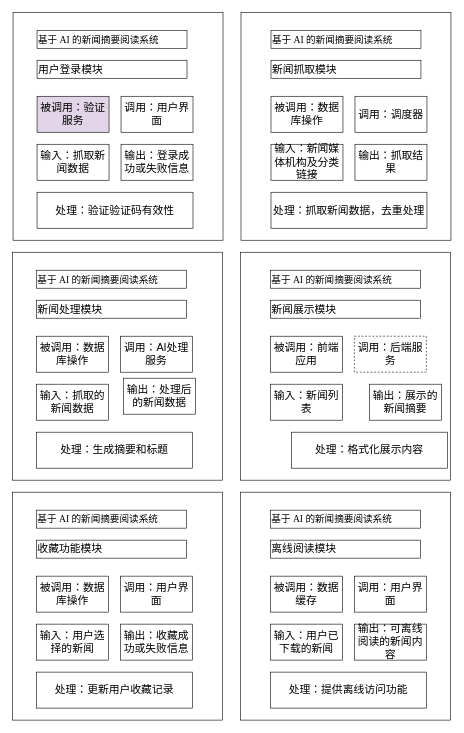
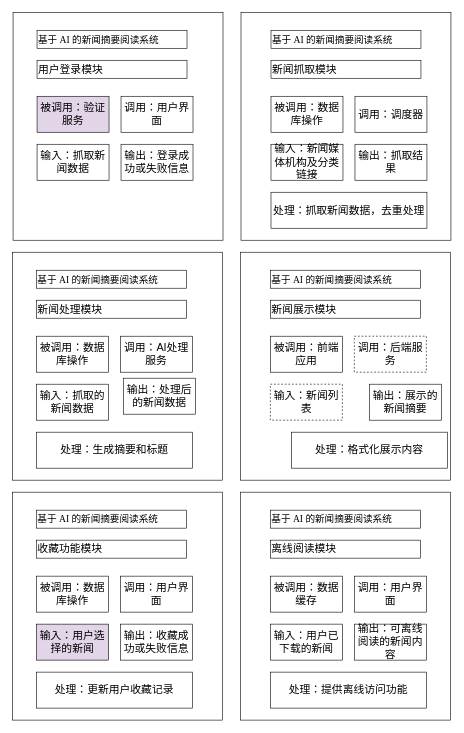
  <mxCell id="0" />
  <mxCell id="1" parent="0" />
  <mxCell id="2" value="" style="rounded=0;whiteSpace=wrap;html=1;fontSize=18;" vertex="1" parent="1"><mxGeometry x="21" y="20" width="350" height="380" as="geometry" /></mxCell>
  <mxCell id="3" value="&lt;p class=&quot;MsoNormal&quot; style=&quot;margin: 0pt 0pt 0.0pt; font-family: 等线; font-size: 10.5pt;&quot;&gt;&lt;span style=&quot;font-family: 宋体; font-size: 12pt;&quot;&gt;&lt;font face=&quot;宋体&quot;&gt;基于&lt;/font&gt; AI 的新闻摘要&lt;/span&gt;&lt;span style=&quot;font-family: 宋体; font-size: 12pt;&quot;&gt;阅读&lt;/span&gt;&lt;span style=&quot;font-family: 宋体; font-size: 12pt;&quot;&gt;系统&lt;/span&gt;&lt;/p&gt;" style="rounded=0;whiteSpace=wrap;html=1;fontSize=18;align=left;" vertex="1" parent="1"><mxGeometry x="61" y="50" width="250" height="30" as="geometry" /></mxCell>
  <mxCell id="4" value="用户登录模块" style="rounded=0;whiteSpace=wrap;html=1;fontSize=18;align=left;" vertex="1" parent="1"><mxGeometry x="61" y="100" width="250" height="30" as="geometry" /></mxCell>
  <mxCell id="5" value="被调用：验证服务" style="rounded=0;whiteSpace=wrap;html=1;fontSize=18;fillColor=#e1d5e7;" vertex="1" parent="1"><mxGeometry x="61" y="160" width="120" height="60" as="geometry" /></mxCell>
  <mxCell id="6" value="调用：用户界面" style="rounded=0;whiteSpace=wrap;html=1;fontSize=18;" vertex="1" parent="1"><mxGeometry x="201" y="160" width="120" height="60" as="geometry" /></mxCell>
  <mxCell id="7" value="输入：抓取新闻数据" style="rounded=0;whiteSpace=wrap;html=1;fontSize=18;" vertex="1" parent="1"><mxGeometry x="61" y="240" width="120" height="60" as="geometry" /></mxCell>
  <mxCell id="8" value="输出：登录成功或失败信息" style="rounded=0;whiteSpace=wrap;html=1;fontSize=18;" vertex="1" parent="1"><mxGeometry x="201" y="240" width="120" height="60" as="geometry" /></mxCell>
- <mxCell id="9" value="处理：验证验证码有效性" style="rounded=0;whiteSpace=wrap;html=1;fontSize=18;" vertex="1" parent="1"><mxGeometry x="61" y="320" width="260" height="60" as="geometry" /></mxCell>
  <mxCell id="10" value="" style="rounded=0;whiteSpace=wrap;html=1;fontSize=18;" vertex="1" parent="1"><mxGeometry x="401" y="20" width="350" height="380" as="geometry" /></mxCell>
  <mxCell id="11" value="&lt;p class=&quot;MsoNormal&quot; style=&quot;margin: 0pt 0pt 0.0pt; font-family: 等线; font-size: 10.5pt;&quot;&gt;&lt;span style=&quot;font-family: 宋体; font-size: 12pt;&quot;&gt;&lt;font face=&quot;宋体&quot;&gt;基于&lt;/font&gt; AI 的新闻摘要&lt;/span&gt;&lt;span style=&quot;font-family: 宋体; font-size: 12pt;&quot;&gt;阅读&lt;/span&gt;&lt;span style=&quot;font-family: 宋体; font-size: 12pt;&quot;&gt;系统&lt;/span&gt;&lt;/p&gt;" style="rounded=0;whiteSpace=wrap;html=1;fontSize=18;align=left;" vertex="1" parent="1"><mxGeometry x="451" y="50" width="250" height="30" as="geometry" /></mxCell>
  <mxCell id="12" value="新闻抓取模块" style="rounded=0;whiteSpace=wrap;html=1;fontSize=18;align=left;" vertex="1" parent="1"><mxGeometry x="451" y="100" width="250" height="30" as="geometry" /></mxCell>
  <mxCell id="13" value="被调用：数据库操作" style="rounded=0;whiteSpace=wrap;html=1;fontSize=18;" vertex="1" parent="1"><mxGeometry x="451" y="160" width="120" height="60" as="geometry" /></mxCell>
  <mxCell id="14" value="调用：调度器" style="rounded=0;whiteSpace=wrap;html=1;fontSize=18;" vertex="1" parent="1"><mxGeometry x="591" y="160" width="120" height="60" as="geometry" /></mxCell>
  <mxCell id="15" value="输入：新闻媒体机构及分类链接" style="rounded=0;whiteSpace=wrap;html=1;fontSize=18;" vertex="1" parent="1"><mxGeometry x="451" y="240" width="120" height="60" as="geometry" /></mxCell>
  <mxCell id="16" value="输出：抓取结果" style="rounded=0;whiteSpace=wrap;html=1;fontSize=18;" vertex="1" parent="1"><mxGeometry x="591" y="240" width="120" height="60" as="geometry" /></mxCell>
  <mxCell id="17" value="处理：抓取新闻数据，去重处理" style="rounded=0;whiteSpace=wrap;html=1;fontSize=18;" vertex="1" parent="1"><mxGeometry x="451" y="320" width="260" height="60" as="geometry" /></mxCell>
  <mxCell id="18" value="" style="rounded=0;whiteSpace=wrap;html=1;fontSize=18;" vertex="1" parent="1"><mxGeometry x="20" y="420" width="350" height="380" as="geometry" /></mxCell>
  <mxCell id="19" value="&lt;p class=&quot;MsoNormal&quot; style=&quot;margin: 0pt 0pt 0.0pt; font-family: 等线; font-size: 10.5pt;&quot;&gt;&lt;span style=&quot;font-family: 宋体; font-size: 12pt;&quot;&gt;&lt;font face=&quot;宋体&quot;&gt;基于&lt;/font&gt; AI 的新闻摘要&lt;/span&gt;&lt;span style=&quot;font-family: 宋体; font-size: 12pt;&quot;&gt;阅读&lt;/span&gt;&lt;span style=&quot;font-family: 宋体; font-size: 12pt;&quot;&gt;系统&lt;/span&gt;&lt;/p&gt;" style="rounded=0;whiteSpace=wrap;html=1;fontSize=18;align=left;" vertex="1" parent="1"><mxGeometry x="60" y="450" width="250" height="30" as="geometry" /></mxCell>
  <mxCell id="20" value="新闻处理模块" style="rounded=0;whiteSpace=wrap;html=1;fontSize=18;align=left;" vertex="1" parent="1"><mxGeometry x="60" y="500" width="250" height="30" as="geometry" /></mxCell>
  <mxCell id="21" value="被调用：数据库操作" style="rounded=0;whiteSpace=wrap;html=1;fontSize=18;" vertex="1" parent="1"><mxGeometry x="60" y="560" width="120" height="60" as="geometry" /></mxCell>
  <mxCell id="22" value="调用：AI处理服务" style="rounded=0;whiteSpace=wrap;html=1;fontSize=18;" vertex="1" parent="1"><mxGeometry x="200" y="560" width="120" height="60" as="geometry" /></mxCell>
  <mxCell id="23" value="输入：抓取的新闻数据" style="rounded=0;whiteSpace=wrap;html=1;fontSize=18;" vertex="1" parent="1"><mxGeometry x="60" y="640" width="120" height="60" as="geometry" /></mxCell>
  <mxCell id="24" value="输出：处理后的新闻数据" style="rounded=0;whiteSpace=wrap;html=1;fontSize=18;" vertex="1" parent="1"><mxGeometry x="205" y="630" width="120" height="60" as="geometry" /></mxCell>
  <mxCell id="25" value="处理：生成摘要和标题" style="rounded=0;whiteSpace=wrap;html=1;fontSize=18;" vertex="1" parent="1"><mxGeometry x="60" y="720" width="260" height="60" as="geometry" /></mxCell>
  <mxCell id="26" value="" style="rounded=0;whiteSpace=wrap;html=1;fontSize=18;" vertex="1" parent="1"><mxGeometry x="400" y="420" width="350" height="380" as="geometry" /></mxCell>
  <mxCell id="27" value="&lt;p class=&quot;MsoNormal&quot; style=&quot;margin: 0pt 0pt 0.0pt; font-family: 等线; font-size: 10.5pt;&quot;&gt;&lt;span style=&quot;font-family: 宋体; font-size: 12pt;&quot;&gt;&lt;font face=&quot;宋体&quot;&gt;基于&lt;/font&gt; AI 的新闻摘要&lt;/span&gt;&lt;span style=&quot;font-family: 宋体; font-size: 12pt;&quot;&gt;阅读&lt;/span&gt;&lt;span style=&quot;font-family: 宋体; font-size: 12pt;&quot;&gt;系统&lt;/span&gt;&lt;/p&gt;" style="rounded=0;whiteSpace=wrap;html=1;fontSize=18;align=left;" vertex="1" parent="1"><mxGeometry x="450" y="450" width="250" height="30" as="geometry" /></mxCell>
  <mxCell id="28" value="新闻展示模块" style="rounded=0;whiteSpace=wrap;html=1;fontSize=18;align=left;" vertex="1" parent="1"><mxGeometry x="450" y="500" width="250" height="30" as="geometry" /></mxCell>
  <mxCell id="29" value="被调用：前端应用" style="rounded=0;whiteSpace=wrap;html=1;fontSize=18;" vertex="1" parent="1"><mxGeometry x="450" y="560" width="120" height="60" as="geometry" /></mxCell>
  <mxCell id="30" value="调用：后端服务" style="rounded=0;whiteSpace=wrap;html=1;fontSize=18;dashed=1;" vertex="1" parent="1"><mxGeometry x="590" y="560" width="120" height="60" as="geometry" /></mxCell>
- <mxCell id="31" value="输入：新闻列表" style="rounded=0;whiteSpace=wrap;html=1;fontSize=18;" vertex="1" parent="1"><mxGeometry x="450" y="640" width="120" height="60" as="geometry" /></mxCell>
+ <mxCell id="31" value="输入：新闻列表" style="rounded=0;whiteSpace=wrap;html=1;fontSize=18;dashed=1;" vertex="1" parent="1"><mxGeometry x="450" y="640" width="120" height="60" as="geometry" /></mxCell>
  <mxCell id="32" value="输出：展示的新闻摘要" style="rounded=0;whiteSpace=wrap;html=1;fontSize=18;" vertex="1" parent="1"><mxGeometry x="615" y="640" width="120" height="60" as="geometry" /></mxCell>
  <mxCell id="33" value="处理：格式化展示内容" style="rounded=0;whiteSpace=wrap;html=1;fontSize=18;" vertex="1" parent="1"><mxGeometry x="485" y="720" width="260" height="60" as="geometry" /></mxCell>
  <mxCell id="34" value="" style="rounded=0;whiteSpace=wrap;html=1;fontSize=18;" vertex="1" parent="1"><mxGeometry x="20" y="820" width="350" height="380" as="geometry" /></mxCell>
  <mxCell id="35" value="&lt;p class=&quot;MsoNormal&quot; style=&quot;margin: 0pt 0pt 0.0pt; font-family: 等线; font-size: 10.5pt;&quot;&gt;&lt;span style=&quot;font-family: 宋体; font-size: 12pt;&quot;&gt;&lt;font face=&quot;宋体&quot;&gt;基于&lt;/font&gt; AI 的新闻摘要&lt;/span&gt;&lt;span style=&quot;font-family: 宋体; font-size: 12pt;&quot;&gt;阅读&lt;/span&gt;&lt;span style=&quot;font-family: 宋体; font-size: 12pt;&quot;&gt;系统&lt;/span&gt;&lt;/p&gt;" style="rounded=0;whiteSpace=wrap;html=1;fontSize=18;align=left;" vertex="1" parent="1"><mxGeometry x="60" y="850" width="250" height="30" as="geometry" /></mxCell>
  <mxCell id="36" value="收藏功能模块" style="rounded=0;whiteSpace=wrap;html=1;fontSize=18;align=left;" vertex="1" parent="1"><mxGeometry x="60" y="900" width="250" height="30" as="geometry" /></mxCell>
  <mxCell id="37" value="被调用：数据库操作" style="rounded=0;whiteSpace=wrap;html=1;fontSize=18;" vertex="1" parent="1"><mxGeometry x="60" y="960" width="120" height="60" as="geometry" /></mxCell>
  <mxCell id="38" value="调用：用户界面" style="rounded=0;whiteSpace=wrap;html=1;fontSize=18;" vertex="1" parent="1"><mxGeometry x="200" y="960" width="120" height="60" as="geometry" /></mxCell>
- <mxCell id="39" value="输入：用户选择的新闻" style="rounded=0;whiteSpace=wrap;html=1;fontSize=18;" vertex="1" parent="1"><mxGeometry x="60" y="1040" width="120" height="60" as="geometry" /></mxCell>
+ <mxCell id="39" value="输入：用户选择的新闻" style="rounded=0;whiteSpace=wrap;html=1;fontSize=18;fillColor=#e1d5e7;" vertex="1" parent="1"><mxGeometry x="60" y="1040" width="120" height="60" as="geometry" /></mxCell>
  <mxCell id="40" value="输出：收藏成功或失败信息" style="rounded=0;whiteSpace=wrap;html=1;fontSize=18;" vertex="1" parent="1"><mxGeometry x="200" y="1040" width="120" height="60" as="geometry" /></mxCell>
  <mxCell id="41" value="处理：更新用户收藏记录" style="rounded=0;whiteSpace=wrap;html=1;fontSize=18;" vertex="1" parent="1"><mxGeometry x="60" y="1120" width="260" height="60" as="geometry" /></mxCell>
  <mxCell id="42" value="" style="rounded=0;whiteSpace=wrap;html=1;fontSize=18;" vertex="1" parent="1"><mxGeometry x="400" y="820" width="350" height="380" as="geometry" /></mxCell>
  <mxCell id="43" value="&lt;p class=&quot;MsoNormal&quot; style=&quot;margin: 0pt 0pt 0.0pt; font-family: 等线; font-size: 10.5pt;&quot;&gt;&lt;span style=&quot;font-family: 宋体; font-size: 12pt;&quot;&gt;&lt;font face=&quot;宋体&quot;&gt;基于&lt;/font&gt; AI 的新闻摘要&lt;/span&gt;&lt;span style=&quot;font-family: 宋体; font-size: 12pt;&quot;&gt;阅读&lt;/span&gt;&lt;span style=&quot;font-family: 宋体; font-size: 12pt;&quot;&gt;系统&lt;/span&gt;&lt;/p&gt;" style="rounded=0;whiteSpace=wrap;html=1;fontSize=18;align=left;" vertex="1" parent="1"><mxGeometry x="450" y="850" width="250" height="30" as="geometry" /></mxCell>
  <mxCell id="44" value="离线阅读模块" style="rounded=0;whiteSpace=wrap;html=1;fontSize=18;align=left;" vertex="1" parent="1"><mxGeometry x="450" y="900" width="250" height="30" as="geometry" /></mxCell>
  <mxCell id="45" value="被调用：数据缓存" style="rounded=0;whiteSpace=wrap;html=1;fontSize=18;" vertex="1" parent="1"><mxGeometry x="450" y="960" width="120" height="60" as="geometry" /></mxCell>
  <mxCell id="46" value="调用：用户界面" style="rounded=0;whiteSpace=wrap;html=1;fontSize=18;" vertex="1" parent="1"><mxGeometry x="590" y="960" width="120" height="60" as="geometry" /></mxCell>
  <mxCell id="47" value="输入：用户已下载的新闻" style="rounded=0;whiteSpace=wrap;html=1;fontSize=18;" vertex="1" parent="1"><mxGeometry x="450" y="1040" width="120" height="60" as="geometry" /></mxCell>
  <mxCell id="48" value="输出：可离线阅读的新闻内容" style="rounded=0;whiteSpace=wrap;html=1;fontSize=18;" vertex="1" parent="1"><mxGeometry x="590" y="1040" width="120" height="60" as="geometry" /></mxCell>
  <mxCell id="49" value="处理：提供离线访问功能" style="rounded=0;whiteSpace=wrap;html=1;fontSize=18;" vertex="1" parent="1"><mxGeometry x="450" y="1120" width="260" height="60" as="geometry" /></mxCell>
